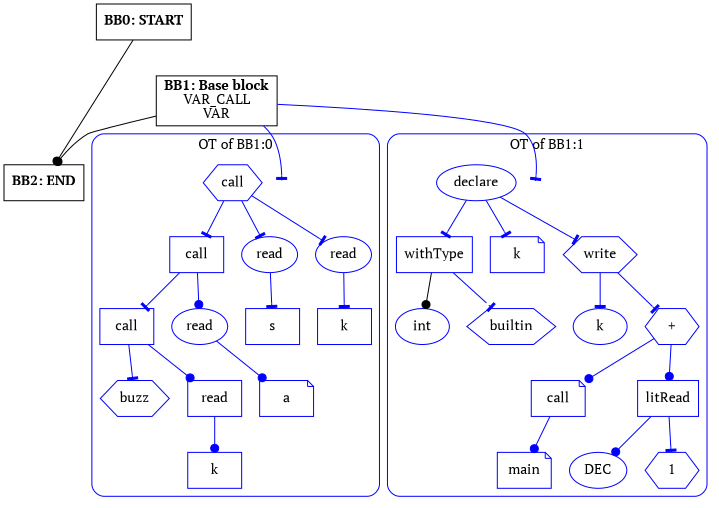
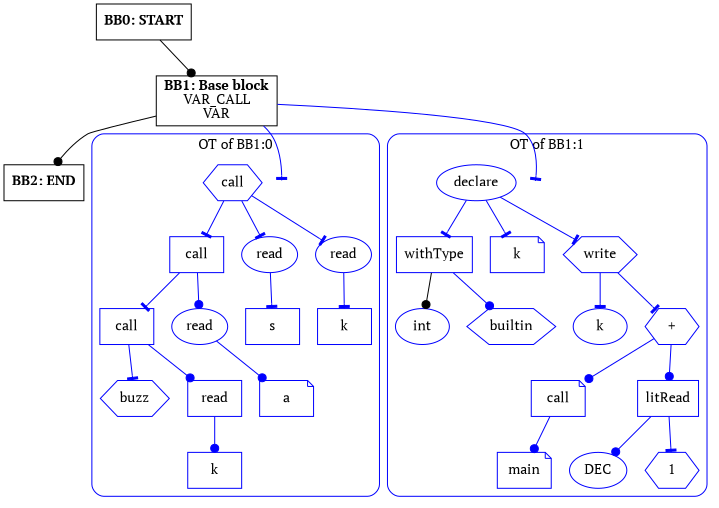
  digraph {
    compound=true
    fontname="PT Serif"
    splines=true
    node [fontname="PT Serif" shape=box color=blue]
    edge [arrowhead=tee color=blue fontname="PT Serif"]
    entry0 [shape=point style=invis color=""]
    n2 [label=call shape=hexagon]
    n3 [label=call]
    n4 [label=read shape=ellipse]
    n5 [label=read shape=ellipse]
    n6 [label=call]
    n7 [label=read shape=ellipse]
    n8 [label=buzz shape=hexagon]
    n9 [label=read]
    n10 [label=k]
    n11 [label=a shape=note]
    n12 [label=s]
    n13 [label=k]
    entry1 [shape=point style=invis color=""]
    n15 [label=declare shape=ellipse]
    n16 [label=withType]
    n17 [label=k shape=note]
    n18 [label=write shape=hexagon]
    n19 [label=int shape=ellipse]
    n20 [label=builtin shape=hexagon]
    n21 [label=k shape=ellipse]
    n22 [label="+" shape=hexagon]
    n23 [label=call shape=note]
    n24 [label=litRead]
    n25 [label=main shape=note]
    n26 [label=DEC shape=ellipse]
    n27 [label=1 shape=hexagon]
    n28 [label=<<B>BB2: END</B><BR ALIGN="CENTER"/>> shape=rectangle color=""]
    n29 [label=<<B>BB1: Base block</B><BR ALIGN="CENTER"/>VAR_CALL<BR ALIGN="CENTER"/>VAR<BR ALIGN="CENTER"/>> shape=rectangle color=""]
    n30 [label=<<B>BB0: START</B><BR ALIGN="CENTER"/>> shape=rectangle color=""]
    subgraph cluster_1 {
      color=blue
      label="OT of BB1:0"
      style=rounded
      entry0
      n2
      n3
      n4
      n5
      n6
      n7
      n8
      n9
      n10
      n11
      n12
      n13
    }
    subgraph cluster_2 {
      color=blue
      label="OT of BB1:1"
      style=rounded
      entry1
      n15
      n16
      n17
      n18
      n19
      n20
      n21
      n22
      n23
      n24
      n25
      n26
      n27
    }
    n2 -> n3
    n2 -> n4
    n2 -> n5
    n3 -> n6
    n3 -> n7 [arrowhead=dot]
    n4 -> n12
    n5 -> n13
    n6 -> n8
    n6 -> n9 [arrowhead=dot]
    n7 -> n11 [arrowhead=dot]
    n9 -> n10 [arrowhead=dot]
    n15 -> n16
    n15 -> n17
    n15 -> n18
    n16 -> n19 [arrowhead=dot color=black]
-   n16 -> n20
+   n16 -> n20 [arrowhead=dot]
    n18 -> n21
    n18 -> n22
    n22 -> n23 [arrowhead=dot]
    n22 -> n24 [arrowhead=dot]
    n23 -> n25 [arrowhead=dot]
    n24 -> n26 [arrowhead=dot]
    n24 -> n27
    n29 -> entry0
    n29 -> entry1
    n29 -> n28 [arrowhead=dot color=""]
-   n30 -> n28 [arrowhead=dot color=""]
+   n30 -> n29 [arrowhead=dot color=""]
  }
